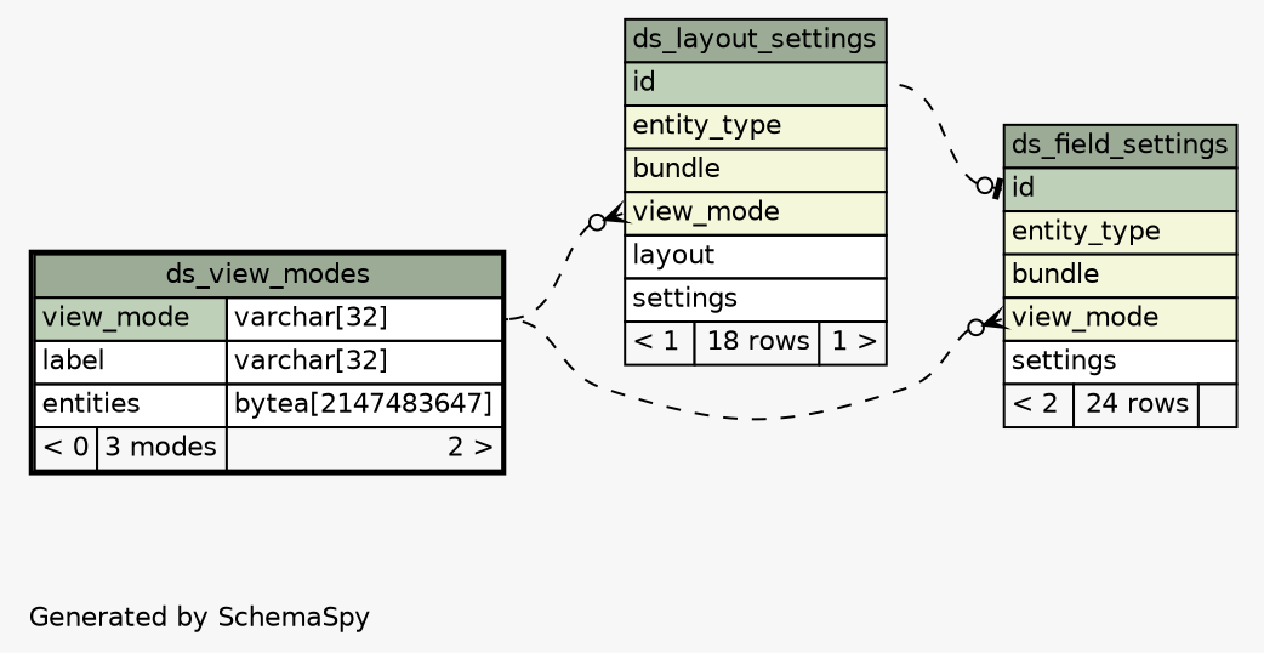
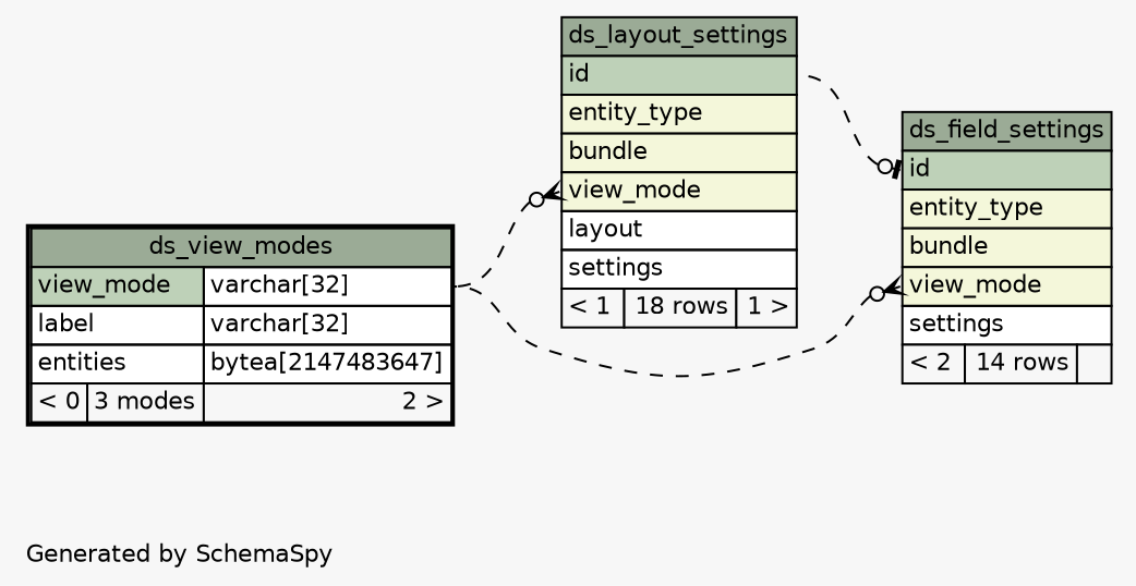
  digraph {
    bgcolor="#f7f7f7"
    fontname=Helvetica
    fontsize=11
    label="\nGenerated by SchemaSpy"
    labeljust=l
    nodesep=0.18
    rankdir=RL
    ranksep=0.46
    node [fontname=Helvetica fontsize=11 shape=plaintext]
    edge [arrowhead=none arrowsize=0.8 arrowtail=crowodot dir=back headport="view_mode.type:e" style=dashed tailport="view_mode:w"]
-   n1 [label=<     <TABLE BORDER="0" CELLBORDER="1" CELLSPACING="0" BGCOLOR="#ffffff">       <TR><TD COLSPAN="3" BGCOLOR="#9bab96" ALIGN="CENTER">ds_field_settings</TD></TR>       <TR><TD PORT="id" COLSPAN="3" BGCOLOR="#bed1b8" ALIGN="LEFT">id</TD></TR>       <TR><TD PORT="entity_type" COLSPAN="3" BGCOLOR="#f4f7da" ALIGN="LEFT">entity_type</TD></TR>       <TR><TD PORT="bundle" COLSPAN="3" BGCOLOR="#f4f7da" ALIGN="LEFT">bundle</TD></TR>       <TR><TD PORT="view_mode" COLSPAN="3" BGCOLOR="#f4f7da" ALIGN="LEFT">view_mode</TD></TR>       <TR><TD PORT="settings" COLSPAN="3" ALIGN="LEFT">settings</TD></TR>       <TR><TD ALIGN="LEFT" BGCOLOR="#f7f7f7">&lt; 2</TD><TD ALIGN="RIGHT" BGCOLOR="#f7f7f7">24 rows</TD><TD ALIGN="RIGHT" BGCOLOR="#f7f7f7">  </TD></TR>     </TABLE>>]
+   n1 [label=<     <TABLE BORDER="0" CELLBORDER="1" CELLSPACING="0" BGCOLOR="#ffffff">       <TR><TD COLSPAN="3" BGCOLOR="#9bab96" ALIGN="CENTER">ds_field_settings</TD></TR>       <TR><TD PORT="id" COLSPAN="3" BGCOLOR="#bed1b8" ALIGN="LEFT">id</TD></TR>       <TR><TD PORT="entity_type" COLSPAN="3" BGCOLOR="#f4f7da" ALIGN="LEFT">entity_type</TD></TR>       <TR><TD PORT="bundle" COLSPAN="3" BGCOLOR="#f4f7da" ALIGN="LEFT">bundle</TD></TR>       <TR><TD PORT="view_mode" COLSPAN="3" BGCOLOR="#f4f7da" ALIGN="LEFT">view_mode</TD></TR>       <TR><TD PORT="settings" COLSPAN="3" ALIGN="LEFT">settings</TD></TR>       <TR><TD ALIGN="LEFT" BGCOLOR="#f7f7f7">&lt; 2</TD><TD ALIGN="RIGHT" BGCOLOR="#f7f7f7">14 rows</TD><TD ALIGN="RIGHT" BGCOLOR="#f7f7f7">  </TD></TR>     </TABLE>>]
    n2 [label=<     <TABLE BORDER="0" CELLBORDER="1" CELLSPACING="0" BGCOLOR="#ffffff">       <TR><TD COLSPAN="3" BGCOLOR="#9bab96" ALIGN="CENTER">ds_layout_settings</TD></TR>       <TR><TD PORT="id" COLSPAN="3" BGCOLOR="#bed1b8" ALIGN="LEFT">id</TD></TR>       <TR><TD PORT="entity_type" COLSPAN="3" BGCOLOR="#f4f7da" ALIGN="LEFT">entity_type</TD></TR>       <TR><TD PORT="bundle" COLSPAN="3" BGCOLOR="#f4f7da" ALIGN="LEFT">bundle</TD></TR>       <TR><TD PORT="view_mode" COLSPAN="3" BGCOLOR="#f4f7da" ALIGN="LEFT">view_mode</TD></TR>       <TR><TD PORT="layout" COLSPAN="3" ALIGN="LEFT">layout</TD></TR>       <TR><TD PORT="settings" COLSPAN="3" ALIGN="LEFT">settings</TD></TR>       <TR><TD ALIGN="LEFT" BGCOLOR="#f7f7f7">&lt; 1</TD><TD ALIGN="RIGHT" BGCOLOR="#f7f7f7">18 rows</TD><TD ALIGN="RIGHT" BGCOLOR="#f7f7f7">1 &gt;</TD></TR>     </TABLE>>]
    n3 [label=<     <TABLE BORDER="2" CELLBORDER="1" CELLSPACING="0" BGCOLOR="#ffffff">       <TR><TD COLSPAN="3" BGCOLOR="#9bab96" ALIGN="CENTER">ds_view_modes</TD></TR>       <TR><TD PORT="view_mode" COLSPAN="2" BGCOLOR="#bed1b8" ALIGN="LEFT">view_mode</TD><TD PORT="view_mode.type" ALIGN="LEFT">varchar[32]</TD></TR>       <TR><TD PORT="label" COLSPAN="2" ALIGN="LEFT">label</TD><TD PORT="label.type" ALIGN="LEFT">varchar[32]</TD></TR>       <TR><TD PORT="entities" COLSPAN="2" ALIGN="LEFT">entities</TD><TD PORT="entities.type" ALIGN="LEFT">bytea[2147483647]</TD></TR>       <TR><TD ALIGN="LEFT" BGCOLOR="#f7f7f7">&lt; 0</TD><TD ALIGN="RIGHT" BGCOLOR="#f7f7f7">3 modes</TD><TD ALIGN="RIGHT" BGCOLOR="#f7f7f7">2 &gt;</TD></TR>     </TABLE>>]
    n1 -> n2 [arrowtail=teeodot headport="id:e" tailport="id:w"]
    n1 -> n3
    n2 -> n3
  }
